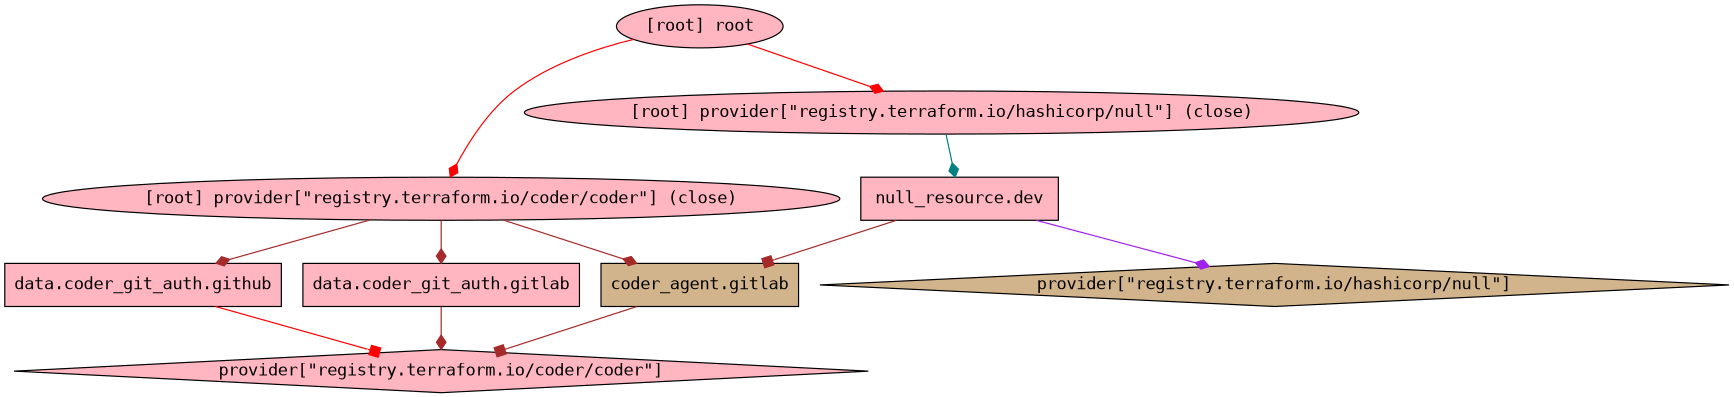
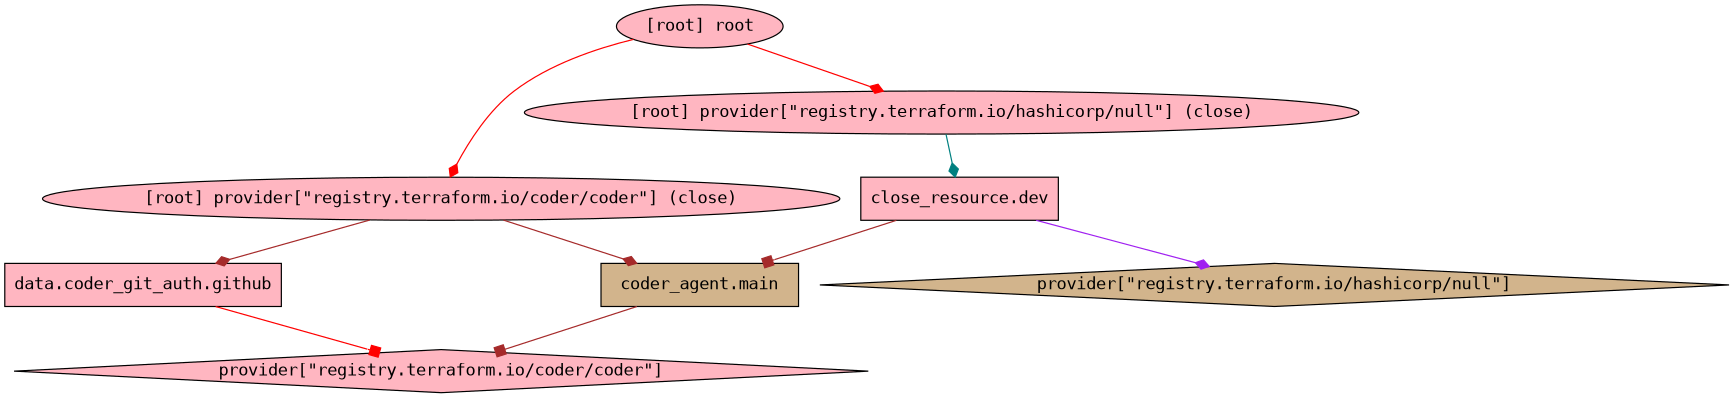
  digraph {
    compound=true
    fontname="DejaVu Sans Mono"
    newrank=true
    node [fillcolor=lightpink fontname="DejaVu Sans Mono" shape=box style=filled]
    edge [arrowhead=diamond color=brown fontname="DejaVu Sans Mono"]
-   n1 [fillcolor=tan label="coder_agent.gitlab"]
+   n1 [fillcolor=tan label="coder_agent.main"]
    n2 [label="provider[\"registry.terraform.io/coder/coder\"]" shape=diamond]
    n3 [label="data.coder_git_auth.github"]
-   n4 [label="data.coder_git_auth.gitlab"]
-   n5 [label="null_resource.dev"]
+   n5 [label="close_resource.dev"]
    n6 [fillcolor=tan label="provider[\"registry.terraform.io/hashicorp/null\"]" shape=diamond]
    "[root] provider[\"registry.terraform.io/coder/coder\"] (close)" [shape=""]
    "[root] provider[\"registry.terraform.io/hashicorp/null\"] (close)" [shape=""]
    "[root] root" [shape=""]
    subgraph sub_1 {
      n1
      n2
      n3
-     n4
      n5
      n6
      "[root] provider[\"registry.terraform.io/coder/coder\"] (close)"
      "[root] provider[\"registry.terraform.io/hashicorp/null\"] (close)"
      "[root] root"
    }
    n1 -> n2 [arrowhead=box]
    n3 -> n2 [arrowhead=box color=red]
-   n4 -> n2
    n5 -> n1 [arrowhead=box]
    n5 -> n6 [color=purple]
    "[root] provider[\"registry.terraform.io/coder/coder\"] (close)" -> n1
    "[root] provider[\"registry.terraform.io/coder/coder\"] (close)" -> n3
-   "[root] provider[\"registry.terraform.io/coder/coder\"] (close)" -> n4
    "[root] provider[\"registry.terraform.io/hashicorp/null\"] (close)" -> n5 [color=teal]
    "[root] root" -> "[root] provider[\"registry.terraform.io/coder/coder\"] (close)" [color=red]
    "[root] root" -> "[root] provider[\"registry.terraform.io/hashicorp/null\"] (close)" [color=red]
  }
